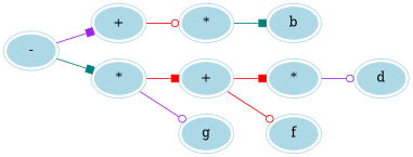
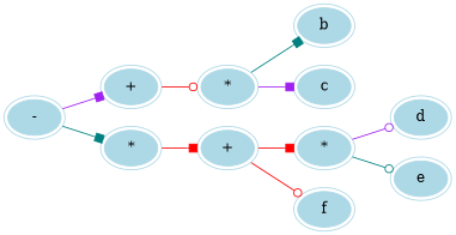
  digraph {
    rankdir=LR
    node [color=lightblue peripheries=2 style=filled]
    edge [arrowhead=box color=purple]
    n1 [label="-"]
    n2 [label="+"]
    n3 [label="*"]
    n4 [label="*"]
    n5 [label="+"]
-   n6 [label=g]
    n7 [label=b]
+   n8 [label=c]
    n9 [label="*"]
    n10 [label=f]
    n11 [label=d]
+   n12 [label=e]
    n1 -> n2
    n1 -> n3 [color=teal]
    n2 -> n4 [arrowhead=odot color=red]
    n3 -> n5 [color=red]
-   n3 -> n6 [arrowhead=odot]
    n4 -> n7 [color=teal]
+   n4 -> n8
    n5 -> n9 [color=red]
    n5 -> n10 [arrowhead=odot color=red]
    n9 -> n11 [arrowhead=odot]
+   n9 -> n12 [arrowhead=odot color=teal]
  }
